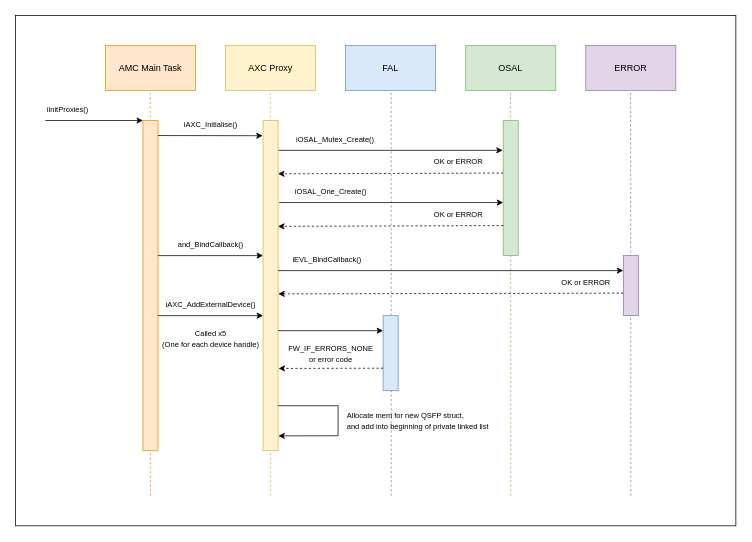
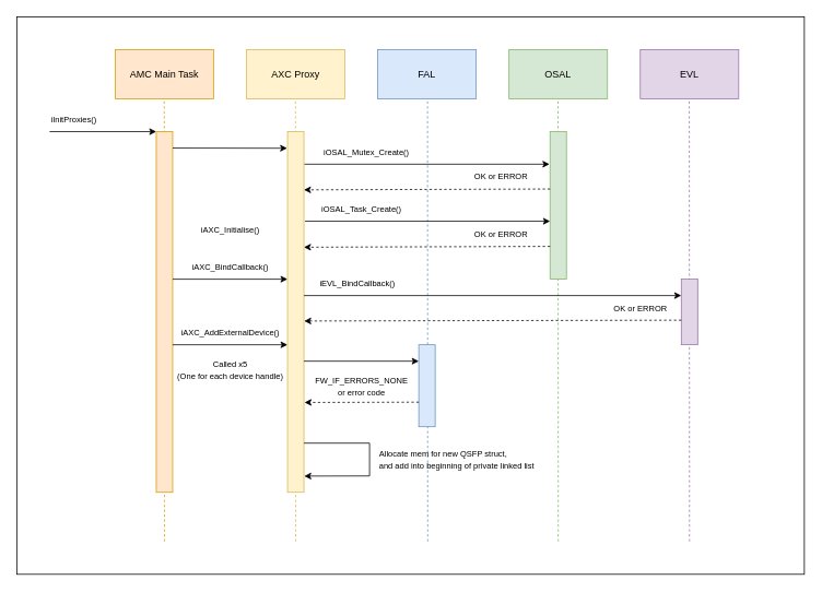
  <mxCell id="0" />
  <mxCell id="1" parent="0" />
  <mxCell id="2" value="" style="rounded=0;whiteSpace=wrap;html=1;" parent="1" vertex="1"><mxGeometry y="20" width="960" height="680" as="geometry" x="20" /></mxCell>
  <mxCell id="3" value="" style="endArrow=none;dashed=1;html=1;rounded=0;entryX=0.5;entryY=1;entryDx=0;entryDy=0;fillColor=#fff2cc;strokeColor=#d6b656;" parent="1" edge="1"><mxGeometry width="50" height="50" relative="1" as="geometry"><mxPoint x="359.99" y="660" as="sourcePoint" /><mxPoint x="359.71" y="120" as="targetPoint" /></mxGeometry></mxCell>
  <mxCell id="4" value="" style="endArrow=none;dashed=1;html=1;rounded=0;entryX=0.5;entryY=1;entryDx=0;entryDy=0;fillColor=#d5e8d4;strokeColor=#82b366;" parent="1" edge="1"><mxGeometry width="50" height="50" relative="1" as="geometry"><mxPoint x="680" y="660" as="sourcePoint" /><mxPoint x="679.72" y="120" as="targetPoint" /></mxGeometry></mxCell>
  <mxCell id="5" value="" style="endArrow=none;dashed=1;html=1;rounded=0;entryX=0.5;entryY=1;entryDx=0;entryDy=0;fillColor=#dae8fc;strokeColor=#6c8ebf;" parent="1" edge="1"><mxGeometry width="50" height="50" relative="1" as="geometry"><mxPoint x="520.92" y="660" as="sourcePoint" /><mxPoint x="520.64" y="120" as="targetPoint" /></mxGeometry></mxCell>
  <mxCell id="6" value="" style="endArrow=none;dashed=1;html=1;rounded=0;entryX=0.5;entryY=1;entryDx=0;entryDy=0;fillColor=#e1d5e7;strokeColor=#9673a6;" parent="1" edge="1"><mxGeometry width="50" height="50" relative="1" as="geometry"><mxPoint x="839.99" y="660" as="sourcePoint" /><mxPoint x="839.71" y="120" as="targetPoint" /></mxGeometry></mxCell>
  <mxCell id="7" value="" style="endArrow=none;dashed=1;html=1;rounded=0;entryX=0.5;entryY=1;entryDx=0;entryDy=0;fillColor=#ffe6cc;strokeColor=#d79b00;" parent="1" edge="1"><mxGeometry width="50" height="50" relative="1" as="geometry"><mxPoint x="199.99" y="660" as="sourcePoint" /><mxPoint x="199.71" y="120" as="targetPoint" /></mxGeometry></mxCell>
  <mxCell id="8" value="AMC Main Task" style="rounded=0;whiteSpace=wrap;html=1;fillColor=#ffe6cc;strokeColor=#d79b00;" parent="1" vertex="1"><mxGeometry x="140" y="60" width="120" height="60" as="geometry" /></mxCell>
  <mxCell id="9" value="AXC Proxy" style="rounded=0;whiteSpace=wrap;html=1;fillColor=#fff2cc;strokeColor=#d6b656;" parent="1" vertex="1"><mxGeometry x="300" y="60" width="120" height="60" as="geometry" /></mxCell>
  <mxCell id="10" value="OSAL" style="rounded=0;whiteSpace=wrap;html=1;fillColor=#d5e8d4;strokeColor=#82b366;" parent="1" vertex="1"><mxGeometry x="620" y="60" width="120" height="60" as="geometry" /></mxCell>
  <mxCell id="11" value="FAL" style="rounded=0;whiteSpace=wrap;html=1;fillColor=#dae8fc;strokeColor=#6c8ebf;" parent="1" vertex="1"><mxGeometry x="460" y="60" width="120" height="60" as="geometry" /></mxCell>
  <mxCell id="12" value="" style="rounded=0;whiteSpace=wrap;html=1;fillColor=#ffe6cc;strokeColor=#d79b00;" parent="1" vertex="1"><mxGeometry x="190" y="160" width="20" height="440" as="geometry" /></mxCell>
  <mxCell id="13" value="" style="rounded=0;whiteSpace=wrap;html=1;fillColor=#fff2cc;strokeColor=#d6b656;" parent="1" vertex="1"><mxGeometry x="350" y="160" width="20" height="440" as="geometry" /></mxCell>
  <mxCell id="14" value="" style="rounded=0;whiteSpace=wrap;html=1;fillColor=#dae8fc;strokeColor=#6c8ebf;" parent="1" vertex="1"><mxGeometry x="510" y="420" width="20" height="100" as="geometry" /></mxCell>
  <mxCell id="15" value="" style="rounded=0;whiteSpace=wrap;html=1;fillColor=#d5e8d4;strokeColor=#82b366;" parent="1" vertex="1"><mxGeometry x="670" y="160" width="20" height="180" as="geometry" /></mxCell>
  <mxCell id="16" value="" style="endArrow=classic;html=1;rounded=0;shadow=0;" parent="1" edge="1"><mxGeometry width="50" height="50" relative="1" as="geometry"><mxPoint x="60" y="160" as="sourcePoint" /><mxPoint x="190" y="160" as="targetPoint" /></mxGeometry></mxCell>
  <mxCell id="17" value="&lt;font style=&quot;font-size: 10px;&quot;&gt;iInitProxies()&lt;/font&gt;" style="text;html=1;align=left;verticalAlign=middle;resizable=0;points=[];autosize=1;strokeColor=none;fillColor=none;" parent="1" vertex="1"><mxGeometry x="60" y="130" width="80" height="30" as="geometry" /></mxCell>
  <mxCell id="18" value="" style="endArrow=classic;html=1;rounded=0;shadow=0;entryX=-0.025;entryY=0.046;entryDx=0;entryDy=0;entryPerimeter=0;" parent="1" target="13" edge="1"><mxGeometry width="50" height="50" relative="1" as="geometry"><mxPoint x="210" y="180" as="sourcePoint" /><mxPoint x="340" y="180" as="targetPoint" /></mxGeometry></mxCell>
- <mxCell id="19" value="&lt;font style=&quot;font-size: 10px;&quot;&gt;iAXC_Initialise()&lt;/font&gt;" style="text;html=1;align=center;verticalAlign=middle;resizable=0;points=[];autosize=1;strokeColor=none;fillColor=none;" parent="1" vertex="1"><mxGeometry x="235" y="150" width="90" height="30" as="geometry" /></mxCell>
+ <mxCell id="19" value="&lt;font style=&quot;font-size: 10px;&quot;&gt;iAXC_Initialise()&lt;/font&gt;" style="text;html=1;align=center;verticalAlign=middle;resizable=0;points=[];autosize=1;strokeColor=none;fillColor=none;" parent="1" vertex="1"><mxGeometry x="235" y="265" width="90" height="30" as="geometry" /></mxCell>
  <mxCell id="20" value="" style="endArrow=classic;html=1;rounded=0;shadow=0;entryX=-0.025;entryY=0.046;entryDx=0;entryDy=0;entryPerimeter=0;" parent="1" edge="1"><mxGeometry width="50" height="50" relative="1" as="geometry"><mxPoint x="210" y="340" as="sourcePoint" /><mxPoint x="350" y="340" as="targetPoint" /></mxGeometry></mxCell>
- <mxCell id="21" value="&lt;font style=&quot;font-size: 10px;&quot;&gt;and_BindCallback()&lt;/font&gt;" style="text;html=1;align=center;verticalAlign=middle;resizable=0;points=[];autosize=1;strokeColor=none;fillColor=none;" parent="1" vertex="1"><mxGeometry x="220" y="310" width="120" height="30" as="geometry" /></mxCell>
+ <mxCell id="21" value="&lt;font style=&quot;font-size: 10px;&quot;&gt;iAXC_BindCallback()&lt;/font&gt;" style="text;html=1;align=center;verticalAlign=middle;resizable=0;points=[];autosize=1;strokeColor=none;fillColor=none;" parent="1" vertex="1"><mxGeometry x="220" y="310" width="120" height="30" as="geometry" /></mxCell>
  <mxCell id="22" value="" style="endArrow=classic;html=1;rounded=0;shadow=0;entryX=-0.025;entryY=0.046;entryDx=0;entryDy=0;entryPerimeter=0;" parent="1" edge="1"><mxGeometry width="50" height="50" relative="1" as="geometry"><mxPoint x="210" y="420" as="sourcePoint" /><mxPoint x="350" y="420" as="targetPoint" /></mxGeometry></mxCell>
  <mxCell id="23" value="&lt;font style=&quot;font-size: 10px;&quot;&gt;iAXC_AddExternalDevice()&lt;/font&gt;" style="text;html=1;align=center;verticalAlign=middle;resizable=0;points=[];autosize=1;strokeColor=none;fillColor=none;" parent="1" vertex="1"><mxGeometry x="210" y="390" width="140" height="30" as="geometry" /></mxCell>
  <mxCell id="24" value="" style="endArrow=classic;html=1;rounded=0;shadow=0;entryX=-0.064;entryY=0.113;entryDx=0;entryDy=0;entryPerimeter=0;exitX=1.002;exitY=0.113;exitDx=0;exitDy=0;exitPerimeter=0;" parent="1" edge="1"><mxGeometry width="50" height="50" relative="1" as="geometry"><mxPoint x="370.68" y="199.72" as="sourcePoint" /><mxPoint x="669.36" y="199.72" as="targetPoint" /></mxGeometry></mxCell>
  <mxCell id="25" value="&lt;font style=&quot;font-size: 10px;&quot;&gt;iOSAL_Mutex_Create()&lt;/font&gt;" style="text;html=1;align=center;verticalAlign=middle;resizable=0;points=[];autosize=1;strokeColor=none;fillColor=none;" parent="1" vertex="1"><mxGeometry x="380.64" y="170" width="130" height="30" as="geometry" /></mxCell>
  <mxCell id="26" value="" style="endArrow=classic;html=1;rounded=0;shadow=0;exitX=1.002;exitY=0.113;exitDx=0;exitDy=0;exitPerimeter=0;dashed=1;" parent="1" edge="1"><mxGeometry width="50" height="50" relative="1" as="geometry"><mxPoint x="670" y="230" as="sourcePoint" /><mxPoint x="370" y="231" as="targetPoint" /></mxGeometry></mxCell>
  <mxCell id="27" value="&lt;font style=&quot;font-size: 10px;&quot;&gt;OK or ERROR&lt;/font&gt;" style="text;html=1;align=center;verticalAlign=middle;resizable=0;points=[];autosize=1;strokeColor=none;fillColor=none;" parent="1" vertex="1"><mxGeometry x="565" y="200" width="90" height="30" as="geometry" /></mxCell>
  <mxCell id="28" value="" style="endArrow=classic;html=1;rounded=0;shadow=0;entryX=-0.064;entryY=0.113;entryDx=0;entryDy=0;entryPerimeter=0;exitX=1.002;exitY=0.113;exitDx=0;exitDy=0;exitPerimeter=0;" parent="1" edge="1"><mxGeometry width="50" height="50" relative="1" as="geometry"><mxPoint x="371.32" y="269.31" as="sourcePoint" /><mxPoint x="670" y="269.31" as="targetPoint" /></mxGeometry></mxCell>
- <mxCell id="29" value="&lt;font style=&quot;font-size: 10px;&quot;&gt;iOSAL_One_Create()&lt;/font&gt;" style="text;html=1;align=center;verticalAlign=middle;resizable=0;points=[];autosize=1;strokeColor=none;fillColor=none;" parent="1" vertex="1"><mxGeometry x="380" y="240" width="120" height="30" as="geometry" /></mxCell>
+ <mxCell id="29" value="&lt;font style=&quot;font-size: 10px;&quot;&gt;iOSAL_Task_Create()&lt;/font&gt;" style="text;html=1;align=center;verticalAlign=middle;resizable=0;points=[];autosize=1;strokeColor=none;fillColor=none;" parent="1" vertex="1"><mxGeometry x="380" y="240" width="120" height="30" as="geometry" /></mxCell>
  <mxCell id="30" value="" style="endArrow=classic;html=1;rounded=0;shadow=0;exitX=1.002;exitY=0.113;exitDx=0;exitDy=0;exitPerimeter=0;dashed=1;" parent="1" edge="1"><mxGeometry width="50" height="50" relative="1" as="geometry"><mxPoint x="670" y="300" as="sourcePoint" /><mxPoint x="370" y="301" as="targetPoint" /></mxGeometry></mxCell>
  <mxCell id="31" value="&lt;font style=&quot;font-size: 10px;&quot;&gt;OK or ERROR&lt;/font&gt;" style="text;html=1;align=center;verticalAlign=middle;resizable=0;points=[];autosize=1;strokeColor=none;fillColor=none;" parent="1" vertex="1"><mxGeometry x="565" y="270" width="90" height="30" as="geometry" /></mxCell>
- <mxCell id="32" value="ERROR" style="rounded=0;whiteSpace=wrap;html=1;fillColor=#e1d5e7;strokeColor=#9673a6;" parent="1" vertex="1"><mxGeometry x="780" y="60" width="120" height="60" as="geometry" /></mxCell>
+ <mxCell id="32" value="EVL" style="rounded=0;whiteSpace=wrap;html=1;fillColor=#e1d5e7;strokeColor=#9673a6;" parent="1" vertex="1"><mxGeometry x="780" y="60" width="120" height="60" as="geometry" /></mxCell>
  <mxCell id="33" value="" style="rounded=0;whiteSpace=wrap;html=1;fillColor=#e1d5e7;strokeColor=#9673a6;" parent="1" vertex="1"><mxGeometry x="830" y="340" width="20" height="80" as="geometry" /></mxCell>
  <mxCell id="34" value="" style="endArrow=classic;html=1;rounded=0;shadow=0;exitX=1.002;exitY=0.113;exitDx=0;exitDy=0;exitPerimeter=0;entryX=0;entryY=0.25;entryDx=0;entryDy=0;" parent="1" target="33" edge="1"><mxGeometry width="50" height="50" relative="1" as="geometry"><mxPoint x="370" y="360" as="sourcePoint" /><mxPoint x="720" y="360" as="targetPoint" /></mxGeometry></mxCell>
  <mxCell id="35" value="&lt;font style=&quot;font-size: 10px;&quot;&gt;iEVL_BindCallback()&lt;/font&gt;" style="text;html=1;align=center;verticalAlign=middle;resizable=0;points=[];autosize=1;strokeColor=none;fillColor=none;" parent="1" vertex="1"><mxGeometry x="375" y="330" width="120" height="30" as="geometry" /></mxCell>
  <mxCell id="36" value="" style="endArrow=classic;html=1;rounded=0;shadow=0;exitX=1.002;exitY=0.113;exitDx=0;exitDy=0;exitPerimeter=0;dashed=1;entryX=1.016;entryY=0.525;entryDx=0;entryDy=0;entryPerimeter=0;" parent="1" target="13" edge="1"><mxGeometry width="50" height="50" relative="1" as="geometry"><mxPoint x="830" y="390" as="sourcePoint" /><mxPoint x="380" y="391" as="targetPoint" /></mxGeometry></mxCell>
  <mxCell id="37" value="&lt;font style=&quot;font-size: 10px;&quot;&gt;OK or ERROR&lt;/font&gt;" style="text;html=1;align=center;verticalAlign=middle;resizable=0;points=[];autosize=1;strokeColor=none;fillColor=none;" parent="1" vertex="1"><mxGeometry x="735" y="360" width="90" height="30" as="geometry" /></mxCell>
  <mxCell id="38" value="&lt;font style=&quot;font-size: 10px;&quot;&gt;Called x5&lt;br&gt;(One for each device&amp;nbsp;handle)&lt;/font&gt;" style="text;html=1;align=center;verticalAlign=middle;resizable=0;points=[];autosize=1;strokeColor=none;fillColor=none;" parent="1" vertex="1"><mxGeometry x="205" y="430" width="150" height="40" as="geometry" /></mxCell>
  <mxCell id="39" value="" style="endArrow=classic;html=1;rounded=0;shadow=0;exitX=1.002;exitY=0.113;exitDx=0;exitDy=0;exitPerimeter=0;" parent="1" edge="1"><mxGeometry width="50" height="50" relative="1" as="geometry"><mxPoint x="370" y="440" as="sourcePoint" /><mxPoint x="510" y="440" as="targetPoint" /></mxGeometry></mxCell>
  <mxCell id="40" value="" style="endArrow=classic;html=1;rounded=0;shadow=0;exitX=1.002;exitY=0.113;exitDx=0;exitDy=0;exitPerimeter=0;dashed=1;entryX=0.005;entryY=1.009;entryDx=0;entryDy=0;entryPerimeter=0;" parent="1" target="41" edge="1"><mxGeometry width="50" height="50" relative="1" as="geometry"><mxPoint x="510" y="490" as="sourcePoint" /><mxPoint x="380" y="490" as="targetPoint" /></mxGeometry></mxCell>
  <mxCell id="41" value="&lt;font style=&quot;font-size: 10px;&quot;&gt;FW_IF_ERRORS_NONE&lt;br&gt;or error code&lt;br&gt;&lt;/font&gt;" style="text;html=1;align=center;verticalAlign=middle;resizable=0;points=[];autosize=1;strokeColor=none;fillColor=none;" parent="1" vertex="1"><mxGeometry x="370" y="450" width="140" height="40" as="geometry" /></mxCell>
  <mxCell id="42" value="" style="endArrow=classic;html=1;rounded=0;shadow=0;entryX=1.02;entryY=0.955;entryDx=0;entryDy=0;entryPerimeter=0;" parent="1" target="13" edge="1"><mxGeometry width="50" height="50" relative="1" as="geometry"><mxPoint x="370" y="540" as="sourcePoint" /><mxPoint x="389" y="580" as="targetPoint" /><Array as="points"><mxPoint x="450" y="540" /><mxPoint x="450" y="580" /></Array></mxGeometry></mxCell>
  <mxCell id="43" value="&lt;font style=&quot;font-size: 10px;&quot;&gt;Allocate mem for new QSFP struct, &lt;br&gt;and add into beginning of private linked list&lt;/font&gt;" style="text;html=1;align=left;verticalAlign=middle;resizable=0;points=[];autosize=1;strokeColor=none;fillColor=none;" parent="1" vertex="1"><mxGeometry x="460" y="540" width="210" height="40" as="geometry" /></mxCell>
